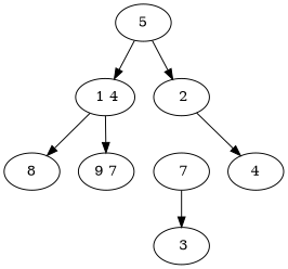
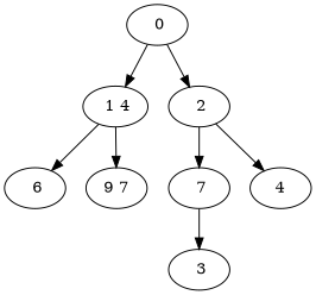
  digraph {
-   " 0" [label=5]
+   " 0"
    " 1 4"
    " 2"
-   " 6" [label=8]
+   " 6"
    n5 [label="9 7"]
    " 7"
    n7 [label=4]
    " 3"
    " 0" -> " 1 4"
    " 0" -> " 2"
    " 1 4" -> " 6"
    " 1 4" -> n5
+   " 2" -> " 7"
    " 2" -> n7
    " 7" -> " 3"
  }
